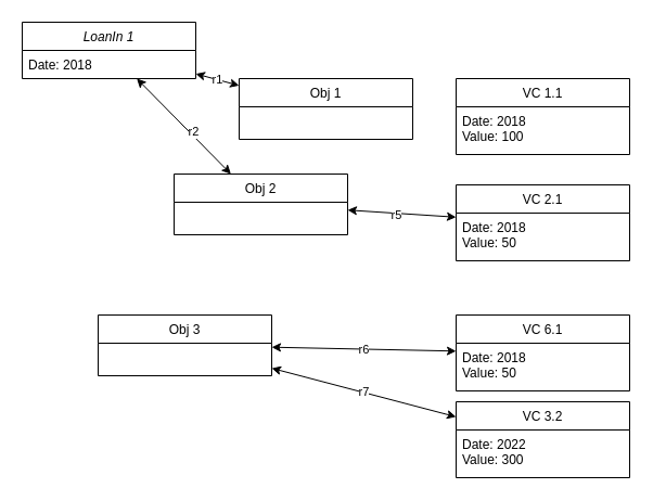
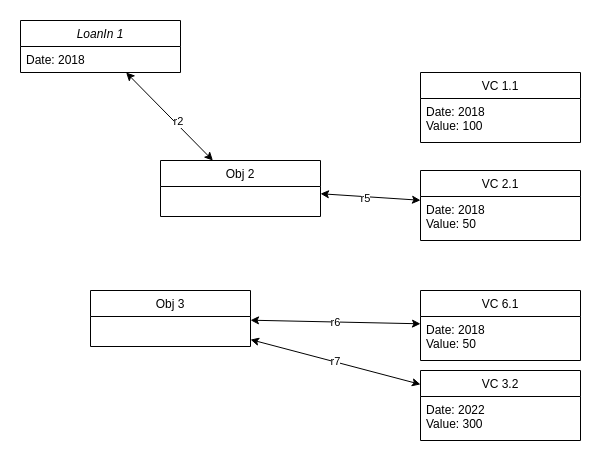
  <mxCell id="0" />
  <mxCell id="1" parent="0" />
  <mxCell id="2" value="LoanIn 1" style="swimlane;fontStyle=2;align=center;verticalAlign=top;childLayout=stackLayout;horizontal=1;startSize=26;horizontalStack=0;resizeParent=1;resizeLast=0;collapsible=1;marginBottom=0;rounded=0;shadow=0;strokeWidth=1;" parent="1" vertex="1"><mxGeometry x="20" y="20" width="160" height="52" as="geometry"><mxRectangle x="230" y="140" width="160" height="26" as="alternateBounds" /></mxGeometry></mxCell>
  <mxCell id="3" value="Date: 2018" style="text;align=left;verticalAlign=top;spacingLeft=4;spacingRight=4;overflow=hidden;rotatable=0;points=[[0,0.5],[1,0.5]];portConstraint=eastwest;" parent="2" vertex="1"><mxGeometry y="26" width="160" height="26" as="geometry" /></mxCell>
  <mxCell id="4" value="VC 1.1" style="swimlane;fontStyle=0;align=center;verticalAlign=top;childLayout=stackLayout;horizontal=1;startSize=26;horizontalStack=0;resizeParent=1;resizeLast=0;collapsible=1;marginBottom=0;rounded=0;shadow=0;strokeWidth=1;" parent="1" vertex="1"><mxGeometry x="420" y="72" width="160" height="70" as="geometry"><mxRectangle x="340" y="380" width="170" height="26" as="alternateBounds" /></mxGeometry></mxCell>
  <mxCell id="5" value="Date: 2018&#10;Value: 100&#10;" style="text;align=left;verticalAlign=top;spacingLeft=4;spacingRight=4;overflow=hidden;rotatable=0;points=[[0,0.5],[1,0.5]];portConstraint=eastwest;" parent="4" vertex="1"><mxGeometry y="26" width="160" height="44" as="geometry" /></mxCell>
- <mxCell id="6" value="Obj 1" style="swimlane;fontStyle=0;align=center;verticalAlign=top;childLayout=stackLayout;horizontal=1;startSize=26;horizontalStack=0;resizeParent=1;resizeLast=0;collapsible=1;marginBottom=0;rounded=0;shadow=0;strokeWidth=1;" parent="1" vertex="1"><mxGeometry x="220" y="72" width="160" height="56" as="geometry"><mxRectangle x="550" y="140" width="160" height="26" as="alternateBounds" /></mxGeometry></mxCell>
  <mxCell id="7" value="Obj 2" style="swimlane;fontStyle=0;align=center;verticalAlign=top;childLayout=stackLayout;horizontal=1;startSize=26;horizontalStack=0;resizeParent=1;resizeLast=0;collapsible=1;marginBottom=0;rounded=0;shadow=0;strokeWidth=1;" vertex="1" parent="1"><mxGeometry x="160" y="160" width="160" height="56" as="geometry"><mxRectangle x="550" y="140" width="160" height="26" as="alternateBounds" /></mxGeometry></mxCell>
  <mxCell id="8" value="Obj 3" style="swimlane;fontStyle=0;align=center;verticalAlign=top;childLayout=stackLayout;horizontal=1;startSize=26;horizontalStack=0;resizeParent=1;resizeLast=0;collapsible=1;marginBottom=0;rounded=0;shadow=0;strokeWidth=1;" vertex="1" parent="1"><mxGeometry x="90" y="290" width="160" height="56" as="geometry"><mxRectangle x="550" y="140" width="160" height="26" as="alternateBounds" /></mxGeometry></mxCell>
  <mxCell id="9" value="VC 2.1" style="swimlane;fontStyle=0;align=center;verticalAlign=top;childLayout=stackLayout;horizontal=1;startSize=26;horizontalStack=0;resizeParent=1;resizeLast=0;collapsible=1;marginBottom=0;rounded=0;shadow=0;strokeWidth=1;" vertex="1" parent="1"><mxGeometry x="420" y="170" width="160" height="70" as="geometry"><mxRectangle x="340" y="380" width="170" height="26" as="alternateBounds" /></mxGeometry></mxCell>
  <mxCell id="10" value="Date: 2018&#10;Value: 50&#10;" style="text;align=left;verticalAlign=top;spacingLeft=4;spacingRight=4;overflow=hidden;rotatable=0;points=[[0,0.5],[1,0.5]];portConstraint=eastwest;" vertex="1" parent="9"><mxGeometry y="26" width="160" height="44" as="geometry" /></mxCell>
  <mxCell id="11" value="VC 6.1" style="swimlane;fontStyle=0;align=center;verticalAlign=top;childLayout=stackLayout;horizontal=1;startSize=26;horizontalStack=0;resizeParent=1;resizeLast=0;collapsible=1;marginBottom=0;rounded=0;shadow=0;strokeWidth=1;" vertex="1" parent="1"><mxGeometry x="420" y="290" width="160" height="70" as="geometry"><mxRectangle x="340" y="380" width="170" height="26" as="alternateBounds" /></mxGeometry></mxCell>
  <mxCell id="12" value="Date: 2018&#10;Value: 50&#10;" style="text;align=left;verticalAlign=top;spacingLeft=4;spacingRight=4;overflow=hidden;rotatable=0;points=[[0,0.5],[1,0.5]];portConstraint=eastwest;" vertex="1" parent="11"><mxGeometry y="26" width="160" height="44" as="geometry" /></mxCell>
  <mxCell id="13" value="VC 3.2" style="swimlane;fontStyle=0;align=center;verticalAlign=top;childLayout=stackLayout;horizontal=1;startSize=26;horizontalStack=0;resizeParent=1;resizeLast=0;collapsible=1;marginBottom=0;rounded=0;shadow=0;strokeWidth=1;" vertex="1" parent="1"><mxGeometry x="420" y="370" width="160" height="70" as="geometry"><mxRectangle x="340" y="380" width="170" height="26" as="alternateBounds" /></mxGeometry></mxCell>
  <mxCell id="14" value="Date: 2022&#10;Value: 300&#10;" style="text;align=left;verticalAlign=top;spacingLeft=4;spacingRight=4;overflow=hidden;rotatable=0;points=[[0,0.5],[1,0.5]];portConstraint=eastwest;" vertex="1" parent="13"><mxGeometry y="26" width="160" height="44" as="geometry" /></mxCell>
- <mxCell id="15" value="r1" style="endArrow=classic;startArrow=classic;html=1;rounded=0;" edge="1" parent="1" source="6" target="2"><mxGeometry width="50" height="50" relative="1" as="geometry"><mxPoint x="270" y="380" as="sourcePoint" /><mxPoint x="320" y="330" as="targetPoint" /></mxGeometry></mxCell>
  <mxCell id="16" value="" style="endArrow=classic;startArrow=classic;html=1;rounded=0;" edge="1" parent="1" source="7" target="2"><mxGeometry width="50" height="50" relative="1" as="geometry"><mxPoint x="190" y="128" as="sourcePoint" /><mxPoint x="283.559" y="82" as="targetPoint" /></mxGeometry></mxCell>
  <mxCell id="17" value="r2" style="edgeLabel;html=1;align=center;verticalAlign=middle;resizable=0;points=[];" vertex="1" connectable="0" parent="16"><mxGeometry x="-0.146" y="-3" relative="1" as="geometry"><mxPoint as="offset" /></mxGeometry></mxCell>
  <mxCell id="18" value="" style="endArrow=classic;startArrow=classic;html=1;rounded=0;" edge="1" parent="1" source="9" target="7"><mxGeometry width="50" height="50" relative="1" as="geometry"><mxPoint x="430" y="114.2" as="sourcePoint" /><mxPoint x="390" y="112.8" as="targetPoint" /></mxGeometry></mxCell>
  <mxCell id="19" value="r5" style="edgeLabel;html=1;align=center;verticalAlign=middle;resizable=0;points=[];" vertex="1" connectable="0" parent="18"><mxGeometry x="0.12" y="1" relative="1" as="geometry"><mxPoint as="offset" /></mxGeometry></mxCell>
  <mxCell id="20" value="r6" style="endArrow=classic;startArrow=classic;html=1;rounded=0;" edge="1" parent="1" source="11" target="8"><mxGeometry width="50" height="50" relative="1" as="geometry"><mxPoint x="430" y="212.846" as="sourcePoint" /><mxPoint x="330" y="210.154" as="targetPoint" /></mxGeometry></mxCell>
  <mxCell id="21" value="r7" style="endArrow=classic;startArrow=classic;html=1;rounded=0;" edge="1" parent="1" source="13" target="8"><mxGeometry width="50" height="50" relative="1" as="geometry"><mxPoint x="430" y="333.303" as="sourcePoint" /><mxPoint x="260" y="329.697" as="targetPoint" /></mxGeometry></mxCell>
